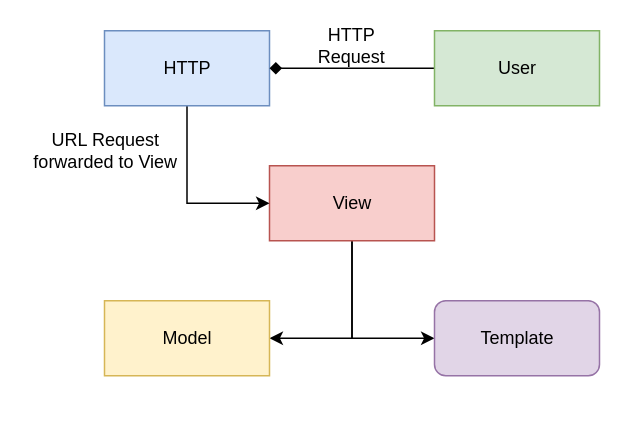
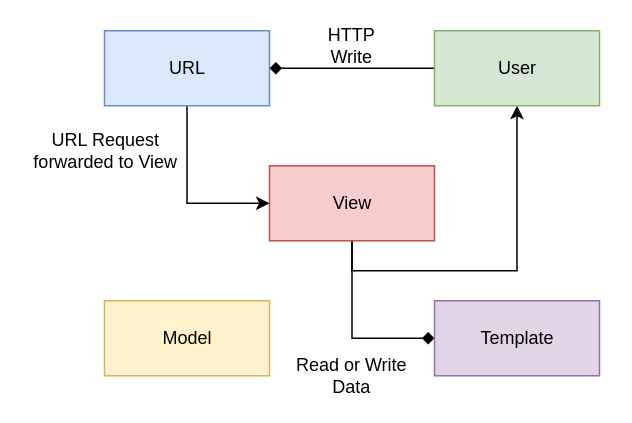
  <mxCell id="0" />
  <mxCell id="1" parent="0" />
- <mxCell id="2" style="edgeStyle=orthogonalEdgeStyle;rounded=0;orthogonalLoop=1;jettySize=auto;html=1;exitX=0.5;exitY=1;exitDx=0;exitDy=0;entryX=1;entryY=0.5;entryDx=0;entryDy=0;" edge="1" parent="1" source="4" target="5"><mxGeometry relative="1" as="geometry" /></mxCell>
- <mxCell id="3" style="edgeStyle=orthogonalEdgeStyle;rounded=0;orthogonalLoop=1;jettySize=auto;html=1;exitX=0.5;exitY=1;exitDx=0;exitDy=0;entryX=0;entryY=0.5;entryDx=0;entryDy=0;" edge="1" parent="1" source="4" target="6"><mxGeometry relative="1" as="geometry" /></mxCell>
+ <mxCell id="2" style="edgeStyle=orthogonalEdgeStyle;rounded=0;orthogonalLoop=1;jettySize=auto;html=1;exitX=0.5;exitY=1;exitDx=0;exitDy=0;" edge="1" parent="1" source="4" target="10"><mxGeometry relative="1" as="geometry" /></mxCell>
+ <mxCell id="3" style="edgeStyle=orthogonalEdgeStyle;rounded=0;orthogonalLoop=1;jettySize=auto;html=1;exitX=0.5;exitY=1;exitDx=0;exitDy=0;entryX=0;entryY=0.5;entryDx=0;entryDy=0;endArrow=diamond;" edge="1" parent="1" source="4" target="6"><mxGeometry relative="1" as="geometry" /></mxCell>
  <mxCell id="4" value="View" style="html=1;fillColor=#f8cecc;strokeColor=#b85450;" vertex="1" parent="1"><mxGeometry x="179" y="110" width="110" height="50" as="geometry" /></mxCell>
  <mxCell id="5" value="Model" style="html=1;fillColor=#fff2cc;strokeColor=#d6b656;" vertex="1" parent="1"><mxGeometry x="69" y="200" width="110" height="50" as="geometry" /></mxCell>
- <mxCell id="6" value="Template" style="html=1;fillColor=#e1d5e7;strokeColor=#9673a6;rounded=1;" vertex="1" parent="1"><mxGeometry x="289" y="200" width="110" height="50" as="geometry" /></mxCell>
+ <mxCell id="6" value="Template" style="html=1;fillColor=#e1d5e7;strokeColor=#9673a6;" vertex="1" parent="1"><mxGeometry x="289" y="200" width="110" height="50" as="geometry" /></mxCell>
  <mxCell id="7" style="edgeStyle=orthogonalEdgeStyle;rounded=0;orthogonalLoop=1;jettySize=auto;html=1;exitX=0.5;exitY=1;exitDx=0;exitDy=0;entryX=0;entryY=0.5;entryDx=0;entryDy=0;" edge="1" parent="1" source="8" target="4"><mxGeometry relative="1" as="geometry" /></mxCell>
- <mxCell id="8" value="HTTP" style="html=1;fillColor=#dae8fc;strokeColor=#6c8ebf;" vertex="1" parent="1"><mxGeometry x="69" y="20" width="110" height="50" as="geometry" /></mxCell>
+ <mxCell id="8" value="URL" style="html=1;fillColor=#dae8fc;strokeColor=#6c8ebf;" vertex="1" parent="1"><mxGeometry x="69" y="20" width="110" height="50" as="geometry" /></mxCell>
  <mxCell id="9" style="edgeStyle=orthogonalEdgeStyle;rounded=0;orthogonalLoop=1;jettySize=auto;html=1;exitX=0;exitY=0.5;exitDx=0;exitDy=0;entryX=1;entryY=0.5;entryDx=0;entryDy=0;endArrow=diamond;" edge="1" parent="1" source="10" target="8"><mxGeometry relative="1" as="geometry" /></mxCell>
  <mxCell id="10" value="User" style="html=1;fillColor=#d5e8d4;strokeColor=#82b366;" vertex="1" parent="1"><mxGeometry x="289" y="20" width="110" height="50" as="geometry" /></mxCell>
- <mxCell id="11" value="HTTP&lt;br&gt;Request" style="text;html=1;strokeColor=none;fillColor=none;align=center;verticalAlign=middle;whiteSpace=wrap;rounded=0;" vertex="1" parent="1"><mxGeometry x="214" y="20" width="40" height="20" as="geometry" /></mxCell>
+ <mxCell id="11" value="HTTP&lt;br&gt;Write" style="text;html=1;strokeColor=none;fillColor=none;align=center;verticalAlign=middle;whiteSpace=wrap;rounded=0;" vertex="1" parent="1"><mxGeometry x="214" y="20" width="40" height="20" as="geometry" /></mxCell>
  <mxCell id="12" value="URL Request forwarded to View" style="text;html=1;strokeColor=none;fillColor=none;align=center;verticalAlign=middle;whiteSpace=wrap;rounded=0;" vertex="1" parent="1"><mxGeometry x="20" y="90" width="100" height="20" as="geometry" /></mxCell>
+ <mxCell id="13" value="Read or Write Data" style="text;html=1;strokeColor=none;fillColor=none;align=center;verticalAlign=middle;whiteSpace=wrap;rounded=0;" vertex="1" parent="1"><mxGeometry x="189" y="240" width="90" height="20" as="geometry" /></mxCell>
